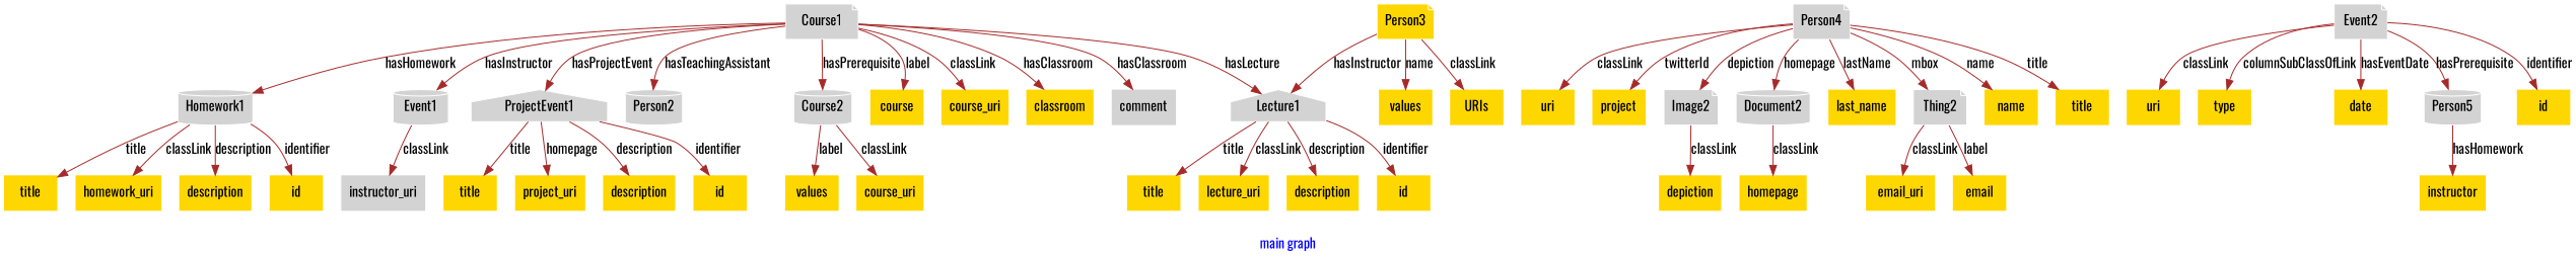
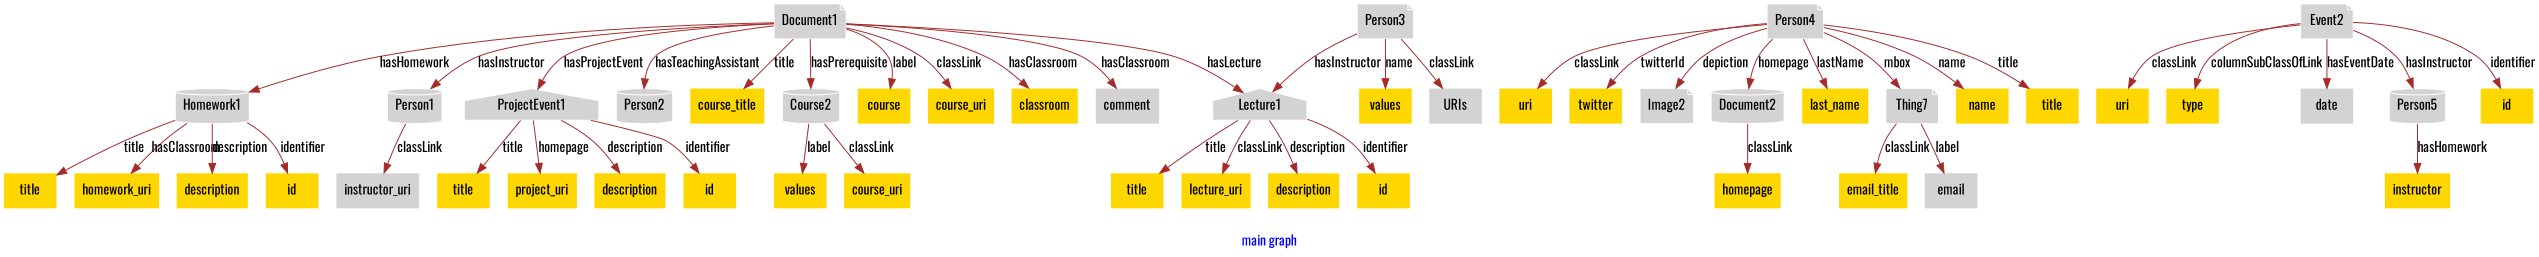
  digraph {
    fontcolor=blue
    fontname=Oswald
    label="main graph"
    remincross=true
    node [fillcolor=gold fontname=Oswald shape=plaintext style=filled]
    edge [color=brown fontcolor=black fontname=Oswald]
-   n1 [color=white fillcolor=lightgray label=Course1 shape=note]
+   n1 [color=white fillcolor=lightgray label=Document1 shape=note]
    n2 [label=course_uri]
    n3 [label=classroom]
    n4 [fillcolor=lightgray label=comment]
    n5 [color=white fillcolor=lightgray label=Homework1 shape=cylinder]
-   n6 [color=white fillcolor=lightgray label=Event1 shape=cylinder]
+   n6 [color=white fillcolor=lightgray label=Person1 shape=cylinder]
    n7 [color=white fillcolor=lightgray label=Lecture1 shape=house]
    n8 [color=white fillcolor=lightgray label=ProjectEvent1 shape=house]
    n9 [color=white fillcolor=lightgray label=Person2 shape=cylinder]
+   n10 [label=course_title]
    n11 [color=white fillcolor=lightgray label=Course2 shape=cylinder]
    n12 [label=course]
    n13 [label=homework_uri]
    n14 [label=description]
    n15 [label=id]
    n16 [label=title]
    n17 [fillcolor=lightgray label=instructor_uri]
    n18 [label=lecture_uri]
    n19 [label=description]
    n20 [label=id]
    n21 [label=title]
    n22 [label=project_uri]
    n23 [label=description]
    n24 [label=id]
    n25 [label=title]
    n26 [label=course_uri]
    n27 [label=values]
-   n28 [color=white label=Person3 shape=note]
-   n29 [label=URIs]
+   n28 [color=white fillcolor=lightgray label=Person3 shape=note]
+   n29 [fillcolor=lightgray label=URIs]
    n30 [label=values]
    n31 [color=white fillcolor=lightgray label=Person4 shape=note]
    n32 [label=uri]
-   n33 [label=project]
+   n33 [label=twitter]
    n34 [color=white fillcolor=lightgray label=Image2 shape=note]
    n35 [color=white fillcolor=lightgray label=Document2 shape=cylinder]
    n36 [label=last_name]
-   n37 [color=white fillcolor=lightgray label=Thing2 shape=note]
+   n37 [color=white fillcolor=lightgray label=Thing7 shape=note]
    n38 [label=name]
    n39 [label=title]
-   n40 [label=depiction]
    n41 [label=homepage]
-   n42 [label=email_uri]
-   n43 [label=email]
+   n42 [label=email_title]
+   n43 [fillcolor=lightgray label=email]
    n44 [color=white fillcolor=lightgray label=Event2 shape=note]
    n45 [label=uri]
    n46 [label=type]
-   n47 [label=date]
+   n47 [fillcolor=lightgray label=date]
    n48 [color=white fillcolor=lightgray label=Person5 shape=cylinder]
    n49 [label=id]
    n50 [label=instructor]
    n1 -> n2 [label=classLink]
    n1 -> n3 [label=hasClassroom]
    n1 -> n4 [label=hasClassroom]
    n1 -> n5 [label=hasHomework]
    n1 -> n6 [label=hasInstructor]
    n1 -> n7 [label=hasLecture]
    n1 -> n8 [label=hasProjectEvent]
    n1 -> n9 [label=hasTeachingAssistant]
+   n1 -> n10 [label=title]
    n1 -> n11 [label=hasPrerequisite]
    n1 -> n12 [label=label]
-   n5 -> n13 [label=classLink]
+   n5 -> n13 [label=hasClassroom]
    n5 -> n14 [label=description]
    n5 -> n15 [label=identifier]
    n5 -> n16 [label=title]
    n6 -> n17 [label=classLink]
    n7 -> n18 [label=classLink]
    n7 -> n19 [label=description]
    n7 -> n20 [label=identifier]
    n7 -> n21 [label=title]
    n8 -> n22 [label=homepage]
    n8 -> n23 [label=description]
    n8 -> n24 [label=identifier]
    n8 -> n25 [label=title]
    n11 -> n26 [label=classLink]
    n11 -> n27 [label=label]
    n28 -> n7 [label=hasInstructor]
    n28 -> n29 [label=classLink]
    n28 -> n30 [label=name]
    n31 -> n32 [label=classLink]
    n31 -> n33 [label=twitterId]
    n31 -> n34 [label=depiction]
    n31 -> n35 [label=homepage]
    n31 -> n36 [label=lastName]
    n31 -> n37 [label=mbox]
    n31 -> n38 [label=name]
    n31 -> n39 [label=title]
-   n34 -> n40 [label=classLink]
    n35 -> n41 [label=classLink]
    n37 -> n42 [label=classLink]
    n37 -> n43 [label=label]
    n44 -> n45 [label=classLink]
    n44 -> n46 [label=columnSubClassOfLink]
    n44 -> n47 [label=hasEventDate]
-   n44 -> n48 [label=hasPrerequisite]
+   n44 -> n48 [label=hasInstructor]
    n44 -> n49 [label=identifier]
    n48 -> n50 [label=hasHomework]
  }
